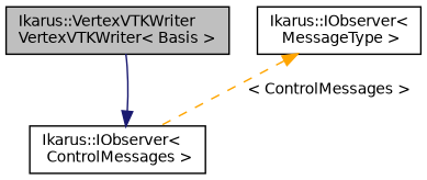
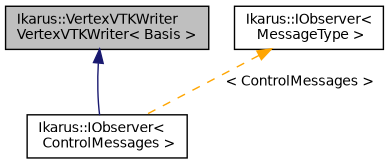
  digraph {
    node [color=black fillcolor=white fontname=Helvetica fontsize=10 shape=record style=filled]
    edge [dir=back fontname=Helvetica fontsize=10 labelfontname=Helvetica labelfontsize=10]
    n1 [fillcolor=grey75 fontcolor=black height=0.2 label="Ikarus::VertexVTKWriter\lVertexVTKWriter\< Basis \>" width=0.4]
    n2 [height=0.2 label="Ikarus::IObserver\<\l ControlMessages \>" width=0.4]
    n3 [height=0.2 label="Ikarus::IObserver\<\l MessageType \>" width=0.4]
-   n2 -> n1 [color=midnightblue style=solid]
+   n1 -> n2 [color=midnightblue style=solid]
    n3 -> n2 [color=orange label=" \< ControlMessages \>" style=dashed]
  }
